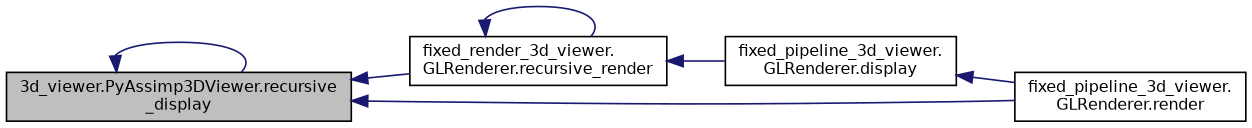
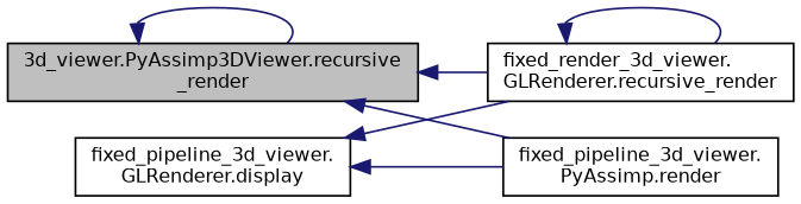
  digraph {
    rankdir=LR
    node [color=black fillcolor=white fontname=Helvetica fontsize=10 shape=record style=filled]
    edge [color=midnightblue dir=back fontname=Helvetica fontsize=10 labelfontname=Helvetica labelfontsize=10 style=solid]
-   n1 [fillcolor=grey75 fontcolor=black height=0.2 label="3d_viewer.PyAssimp3DViewer.recursive\l_display" width=0.4]
+   n1 [fillcolor=grey75 fontcolor=black height=0.2 label="3d_viewer.PyAssimp3DViewer.recursive\l_render" width=0.4]
    n2 [height=0.2 label="fixed_render_3d_viewer.\lGLRenderer.recursive_render" width=0.4]
-   n3 [height=0.2 label="fixed_pipeline_3d_viewer.\lGLRenderer.render" width=0.4]
+   n3 [height=0.2 label="fixed_pipeline_3d_viewer.\lPyAssimp.render" width=0.4]
    n4 [height=0.2 label="fixed_pipeline_3d_viewer.\lGLRenderer.display" width=0.4]
    n1 -> n1
    n1 -> n2
    n1 -> n3
    n2 -> n2
-   n2 -> n4
+   n4 -> n2
    n4 -> n3
  }
